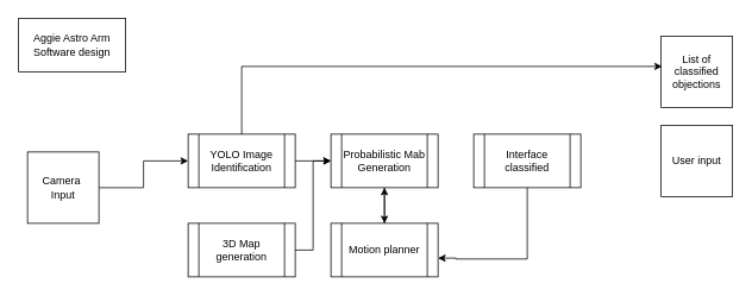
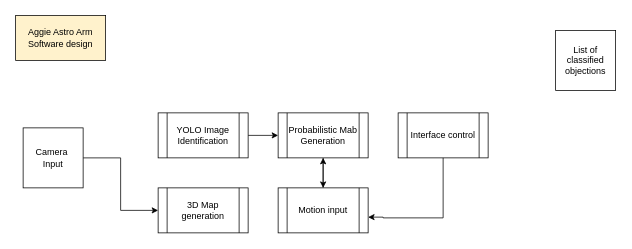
  <mxCell id="0" />
  <mxCell id="1" parent="0" />
  <mxCell id="2" style="edgeStyle=orthogonalEdgeStyle;rounded=0;orthogonalLoop=1;jettySize=auto;html=1;entryX=0;entryY=0.5;entryDx=0;entryDy=0;" edge="1" parent="1" source="3" target="5"><mxGeometry relative="1" as="geometry" /></mxCell>
  <mxCell id="3" value="YOLO Image Identification " style="shape=process;whiteSpace=wrap;html=1;backgroundOutline=1;" vertex="1" parent="1"><mxGeometry x="210" y="150" width="120" height="60" as="geometry" /></mxCell>
  <mxCell id="4" style="edgeStyle=orthogonalEdgeStyle;rounded=0;orthogonalLoop=1;jettySize=auto;html=1;" edge="1" parent="1" source="5" target="8"><mxGeometry relative="1" as="geometry" /></mxCell>
  <mxCell id="5" value="&lt;div&gt;Probabilistic Mab&lt;/div&gt;&lt;div&gt;Generation&lt;br&gt; &lt;/div&gt;" style="shape=process;whiteSpace=wrap;html=1;backgroundOutline=1;" vertex="1" parent="1"><mxGeometry x="370" y="150" width="120" height="60" as="geometry" /></mxCell>
- <mxCell id="6" value="Interface classified" style="shape=process;whiteSpace=wrap;html=1;backgroundOutline=1;" vertex="1" parent="1"><mxGeometry x="530" y="150" width="120" height="60" as="geometry" /></mxCell>
+ <mxCell id="6" value="Interface control" style="shape=process;whiteSpace=wrap;html=1;backgroundOutline=1;" vertex="1" parent="1"><mxGeometry x="530" y="150" width="120" height="60" as="geometry" /></mxCell>
  <mxCell id="7" style="edgeStyle=orthogonalEdgeStyle;rounded=0;orthogonalLoop=1;jettySize=auto;html=1;entryX=0.5;entryY=1;entryDx=0;entryDy=0;" edge="1" parent="1" source="8" target="5"><mxGeometry relative="1" as="geometry" /></mxCell>
- <mxCell id="8" value="Motion planner" style="shape=process;whiteSpace=wrap;html=1;backgroundOutline=1;" vertex="1" parent="1"><mxGeometry x="370" y="250" width="120" height="60" as="geometry" /></mxCell>
- <mxCell id="9" style="edgeStyle=orthogonalEdgeStyle;rounded=0;orthogonalLoop=1;jettySize=auto;html=1;exitX=1;exitY=0.5;exitDx=0;exitDy=0;entryX=0;entryY=0.5;entryDx=0;entryDy=0;" edge="1" parent="1" source="10" target="5"><mxGeometry relative="1" as="geometry" /></mxCell>
+ <mxCell id="8" value="Motion input" style="shape=process;whiteSpace=wrap;html=1;backgroundOutline=1;" vertex="1" parent="1"><mxGeometry x="370" y="250" width="120" height="60" as="geometry" /></mxCell>
  <mxCell id="10" value="3D Map generation " style="shape=process;whiteSpace=wrap;html=1;backgroundOutline=1;" vertex="1" parent="1"><mxGeometry x="210" y="250" width="120" height="60" as="geometry" /></mxCell>
- <mxCell id="11" style="edgeStyle=orthogonalEdgeStyle;rounded=0;orthogonalLoop=1;jettySize=auto;html=1;" edge="1" parent="1" source="13" target="3"><mxGeometry relative="1" as="geometry" /></mxCell>
+ <mxCell id="12" style="edgeStyle=orthogonalEdgeStyle;rounded=0;orthogonalLoop=1;jettySize=auto;html=1;entryX=0;entryY=0.5;entryDx=0;entryDy=0;" edge="1" parent="1" source="13" target="10"><mxGeometry relative="1" as="geometry" /></mxCell>
  <mxCell id="13" value="&lt;div&gt;Camera&amp;nbsp;&lt;/div&gt;&lt;div&gt;Input&lt;/div&gt;" style="whiteSpace=wrap;html=1;aspect=fixed;" vertex="1" parent="1"><mxGeometry x="30" y="170" width="80" height="80" as="geometry" /></mxCell>
  <mxCell id="14" style="edgeStyle=orthogonalEdgeStyle;rounded=0;orthogonalLoop=1;jettySize=auto;html=1;entryX=1;entryY=0.65;entryDx=0;entryDy=0;entryPerimeter=0;" edge="1" parent="1" source="6" target="8"><mxGeometry relative="1" as="geometry"><Array as="points"><mxPoint x="590" y="290" /><mxPoint x="510" y="290" /><mxPoint x="510" y="289" /></Array></mxGeometry></mxCell>
- <mxCell id="15" value="User input" style="whiteSpace=wrap;html=1;aspect=fixed;" vertex="1" parent="1"><mxGeometry x="740" y="140" width="80" height="80" as="geometry" /></mxCell>
  <mxCell id="16" value="List of classified objections" style="whiteSpace=wrap;html=1;aspect=fixed;" vertex="1" parent="1"><mxGeometry x="740" y="40" width="80" height="80" as="geometry" /></mxCell>
- <mxCell id="17" style="edgeStyle=orthogonalEdgeStyle;rounded=0;orthogonalLoop=1;jettySize=auto;html=1;exitX=0.5;exitY=0;exitDx=0;exitDy=0;entryX=0.013;entryY=0.425;entryDx=0;entryDy=0;entryPerimeter=0;" edge="1" parent="1" source="3" target="16"><mxGeometry relative="1" as="geometry" /></mxCell>
- <mxCell id="18" value="Aggie Astro Arm Software design" style="rounded=0;whiteSpace=wrap;html=1;" vertex="1" parent="1"><mxGeometry x="20" y="20" width="120" height="60" as="geometry" /></mxCell>
+ <mxCell id="18" value="Aggie Astro Arm Software design" style="rounded=0;whiteSpace=wrap;html=1;fillColor=#fff2cc;" vertex="1" parent="1"><mxGeometry x="20" y="20" width="120" height="60" as="geometry" /></mxCell>
